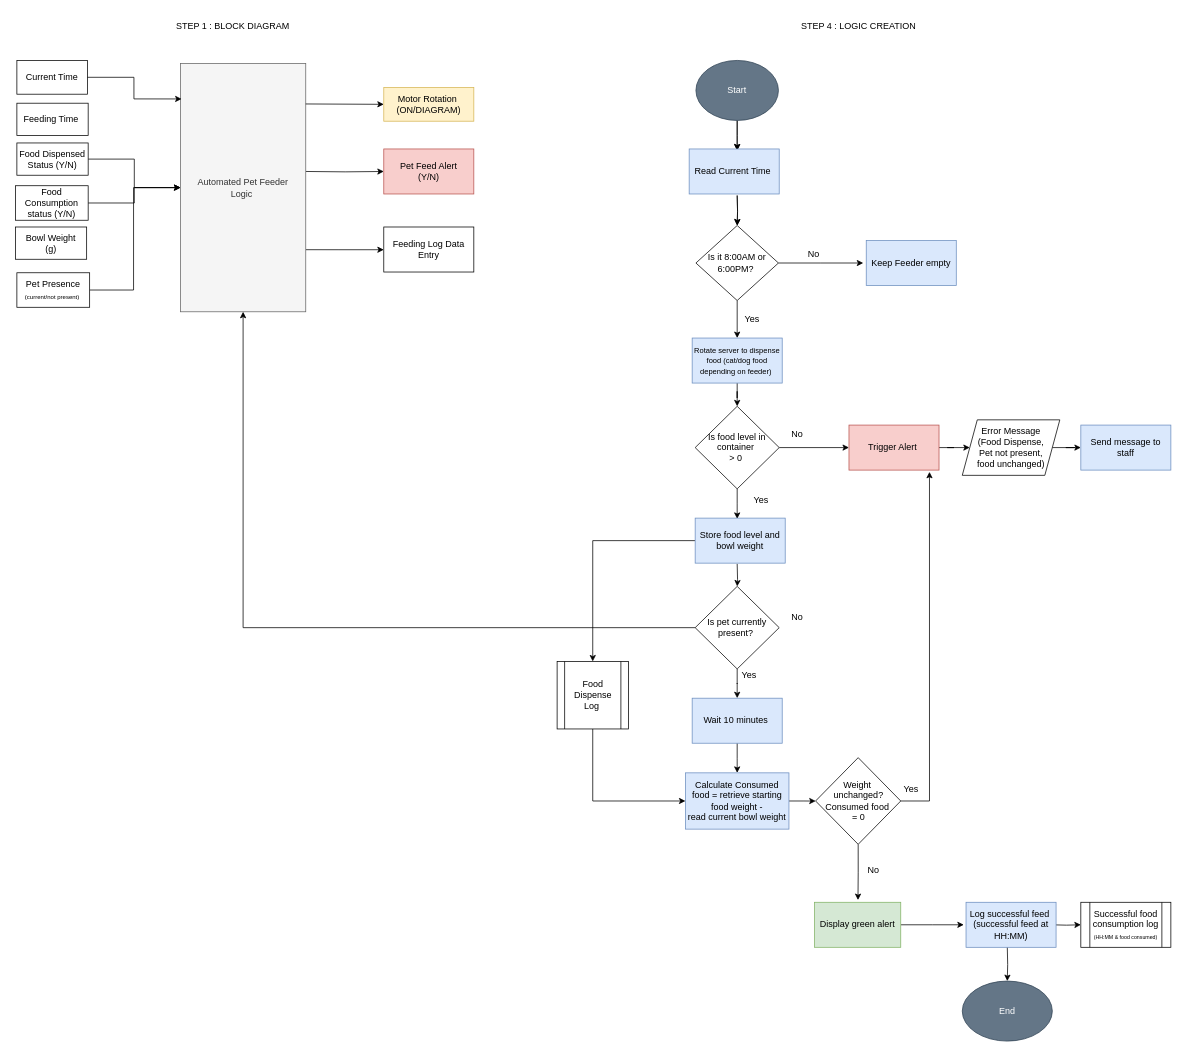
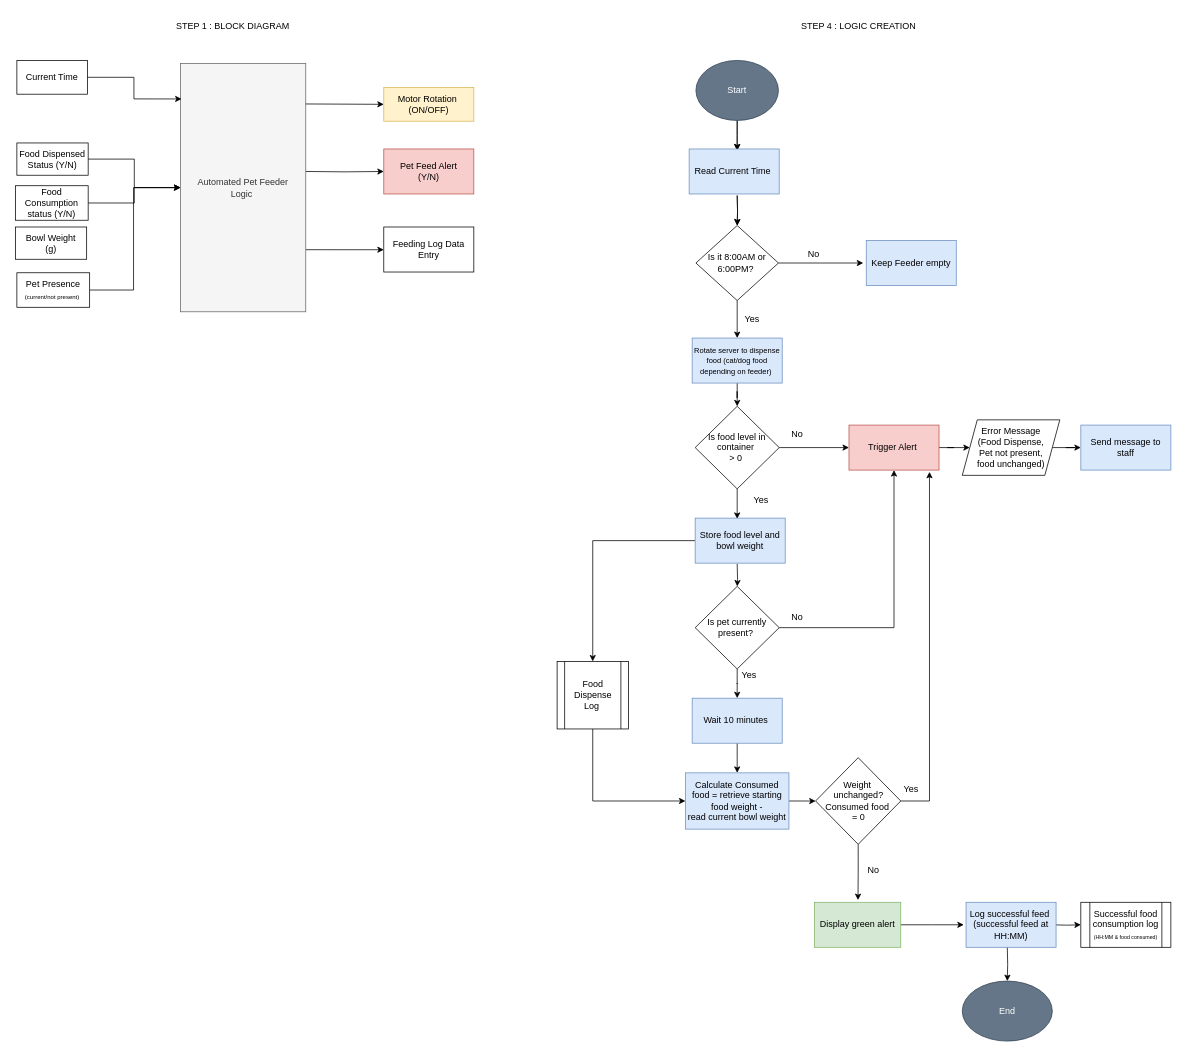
  <mxCell id="0" />
  <mxCell id="1" parent="0" />
  <mxCell id="2" value="STEP 1 : BLOCK DIAGRAM" style="text;html=1;align=center;verticalAlign=middle;whiteSpace=wrap;rounded=0;" vertex="1" parent="1"><mxGeometry x="200" y="20" width="220" height="30" as="geometry" /></mxCell>
  <mxCell id="3" style="edgeStyle=orthogonalEdgeStyle;rounded=0;orthogonalLoop=1;jettySize=auto;html=1;exitX=0.5;exitY=1;exitDx=0;exitDy=0;" edge="1" parent="1" source="5"><mxGeometry relative="1" as="geometry"><mxPoint x="982" y="200" as="targetPoint" /></mxGeometry></mxCell>
  <mxCell id="4" style="edgeStyle=orthogonalEdgeStyle;rounded=0;orthogonalLoop=1;jettySize=auto;html=1;exitX=0.5;exitY=1;exitDx=0;exitDy=0;entryX=0.5;entryY=0;entryDx=0;entryDy=0;" edge="1" parent="1" source="5"><mxGeometry relative="1" as="geometry"><mxPoint x="982" y="200" as="targetPoint" /></mxGeometry></mxCell>
  <mxCell id="5" value="Start" style="ellipse;whiteSpace=wrap;html=1;fillColor=#647687;strokeColor=#314354;fontColor=#ffffff;" vertex="1" parent="1"><mxGeometry x="927" y="80" width="110" height="80" as="geometry" /></mxCell>
  <mxCell id="6" value="" style="edgeStyle=orthogonalEdgeStyle;rounded=0;orthogonalLoop=1;jettySize=auto;html=1;exitX=0.5;exitY=1;exitDx=0;exitDy=0;" edge="1" parent="1" target="9"><mxGeometry relative="1" as="geometry"><mxPoint x="982" y="260" as="sourcePoint" /></mxGeometry></mxCell>
  <mxCell id="7" value="" style="edgeStyle=orthogonalEdgeStyle;rounded=0;orthogonalLoop=1;jettySize=auto;html=1;" edge="1" parent="1" source="9"><mxGeometry relative="1" as="geometry"><mxPoint x="1150" y="350" as="targetPoint" /></mxGeometry></mxCell>
  <mxCell id="8" value="" style="edgeStyle=orthogonalEdgeStyle;rounded=0;orthogonalLoop=1;jettySize=auto;html=1;" edge="1" parent="1" source="9" target="12"><mxGeometry relative="1" as="geometry" /></mxCell>
  <mxCell id="9" value="Is it 8:00AM or 6:00PM?&lt;span style=&quot;background-color: transparent; color: light-dark(rgb(0, 0, 0), rgb(255, 255, 255));&quot;&gt;&amp;nbsp;&lt;/span&gt;" style="rhombus;whiteSpace=wrap;html=1;rounded=0;" vertex="1" parent="1"><mxGeometry x="927" y="300" width="110" height="100" as="geometry" /></mxCell>
  <mxCell id="10" value="No&amp;nbsp;" style="text;html=1;align=center;verticalAlign=middle;whiteSpace=wrap;rounded=0;" vertex="1" parent="1"><mxGeometry x="1056" y="323" width="60" height="30" as="geometry" /></mxCell>
  <mxCell id="11" value="" style="edgeStyle=orthogonalEdgeStyle;rounded=0;orthogonalLoop=1;jettySize=auto;html=1;" edge="1" parent="1" source="12" target="15"><mxGeometry relative="1" as="geometry" /></mxCell>
  <mxCell id="12" value="&lt;font style=&quot;font-size: 10px;&quot;&gt;Rotate server to dispense food (cat/dog food depending on feeder)&amp;nbsp;&lt;/font&gt;" style="whiteSpace=wrap;html=1;rounded=0;fillColor=#dae8fc;strokeColor=#6c8ebf;" vertex="1" parent="1"><mxGeometry x="922" y="450" width="120" height="60" as="geometry" /></mxCell>
  <mxCell id="13" value="" style="edgeStyle=orthogonalEdgeStyle;rounded=0;orthogonalLoop=1;jettySize=auto;html=1;entryX=0;entryY=0.5;entryDx=0;entryDy=0;" edge="1" parent="1" source="15" target="18"><mxGeometry relative="1" as="geometry"><mxPoint x="1100" y="596" as="targetPoint" /></mxGeometry></mxCell>
  <mxCell id="14" style="edgeStyle=orthogonalEdgeStyle;rounded=0;orthogonalLoop=1;jettySize=auto;html=1;exitX=0.5;exitY=1;exitDx=0;exitDy=0;" edge="1" parent="1" source="15"><mxGeometry relative="1" as="geometry"><mxPoint x="982" y="691" as="targetPoint" /></mxGeometry></mxCell>
  <mxCell id="15" value="Is food level in container&amp;nbsp;&lt;div&gt;&amp;gt; 0&amp;nbsp;&lt;/div&gt;" style="rhombus;whiteSpace=wrap;html=1;rounded=0;" vertex="1" parent="1"><mxGeometry x="926" y="541" width="112" height="110" as="geometry" /></mxCell>
  <mxCell id="16" value="Yes" style="text;html=1;align=center;verticalAlign=middle;whiteSpace=wrap;rounded=0;" vertex="1" parent="1"><mxGeometry x="972" y="410" width="60" height="30" as="geometry" /></mxCell>
  <mxCell id="17" style="edgeStyle=orthogonalEdgeStyle;rounded=0;orthogonalLoop=1;jettySize=auto;html=1;exitX=1;exitY=0.5;exitDx=0;exitDy=0;entryX=0;entryY=0.5;entryDx=0;entryDy=0;" edge="1" parent="1" source="18" target="38"><mxGeometry relative="1" as="geometry" /></mxCell>
  <mxCell id="18" value="Trigger Alert&amp;nbsp;" style="whiteSpace=wrap;html=1;rounded=0;fillColor=#f8cecc;strokeColor=#b85450;" vertex="1" parent="1"><mxGeometry x="1131" y="566" width="120" height="60" as="geometry" /></mxCell>
  <mxCell id="19" value="No&amp;nbsp;" style="text;html=1;align=center;verticalAlign=middle;whiteSpace=wrap;rounded=0;" vertex="1" parent="1"><mxGeometry x="1034" y="563" width="60" height="30" as="geometry" /></mxCell>
  <mxCell id="20" value="" style="edgeStyle=orthogonalEdgeStyle;rounded=0;orthogonalLoop=1;jettySize=auto;html=1;" edge="1" parent="1" source="22" target="24"><mxGeometry relative="1" as="geometry" /></mxCell>
- <mxCell id="21" value="" style="edgeStyle=orthogonalEdgeStyle;rounded=0;orthogonalLoop=1;jettySize=auto;html=1;" edge="1" parent="1" source="22" target="54"><mxGeometry relative="1" as="geometry"><mxPoint x="1106" y="836" as="targetPoint" /></mxGeometry></mxCell>
+ <mxCell id="21" value="" style="edgeStyle=orthogonalEdgeStyle;rounded=0;orthogonalLoop=1;jettySize=auto;html=1;entryX=0.5;entryY=1;entryDx=0;entryDy=0;" edge="1" parent="1" source="22" target="18"><mxGeometry relative="1" as="geometry"><mxPoint x="1106" y="836" as="targetPoint" /></mxGeometry></mxCell>
  <mxCell id="22" value="Is pet currently present?&amp;nbsp;" style="rhombus;whiteSpace=wrap;html=1;rounded=0;" vertex="1" parent="1"><mxGeometry x="926" y="781" width="112" height="110" as="geometry" /></mxCell>
  <mxCell id="23" value="" style="edgeStyle=orthogonalEdgeStyle;rounded=0;orthogonalLoop=1;jettySize=auto;html=1;entryX=0.5;entryY=0;entryDx=0;entryDy=0;" edge="1" parent="1" source="24" target="34"><mxGeometry relative="1" as="geometry"><mxPoint x="977.556" y="1049.061" as="targetPoint" /></mxGeometry></mxCell>
  <mxCell id="24" value="Wait 10 minutes&amp;nbsp;" style="whiteSpace=wrap;html=1;rounded=0;fillColor=#dae8fc;strokeColor=#6c8ebf;" vertex="1" parent="1"><mxGeometry x="922" y="930" width="120" height="60" as="geometry" /></mxCell>
  <mxCell id="25" value="No&amp;nbsp;" style="text;html=1;align=center;verticalAlign=middle;whiteSpace=wrap;rounded=0;" vertex="1" parent="1"><mxGeometry x="1034" y="807" width="60" height="30" as="geometry" /></mxCell>
  <mxCell id="26" value="Yes" style="text;html=1;align=center;verticalAlign=middle;whiteSpace=wrap;rounded=0;" vertex="1" parent="1"><mxGeometry x="968" y="884" width="60" height="30" as="geometry" /></mxCell>
  <mxCell id="27" style="edgeStyle=orthogonalEdgeStyle;rounded=0;orthogonalLoop=1;jettySize=auto;html=1;exitX=0.5;exitY=1;exitDx=0;exitDy=0;" edge="1" parent="1" target="9"><mxGeometry relative="1" as="geometry"><mxPoint x="982" y="260" as="sourcePoint" /></mxGeometry></mxCell>
  <mxCell id="28" style="edgeStyle=orthogonalEdgeStyle;rounded=0;orthogonalLoop=1;jettySize=auto;html=1;exitX=0.5;exitY=1;exitDx=0;exitDy=0;" edge="1" parent="1" target="22"><mxGeometry relative="1" as="geometry"><mxPoint x="982" y="751" as="sourcePoint" /></mxGeometry></mxCell>
  <mxCell id="29" style="edgeStyle=orthogonalEdgeStyle;rounded=0;orthogonalLoop=1;jettySize=auto;html=1;exitX=0;exitY=0.5;exitDx=0;exitDy=0;entryX=0.5;entryY=0;entryDx=0;entryDy=0;" edge="1" parent="1" source="30" target="32"><mxGeometry relative="1" as="geometry"><mxPoint x="800" y="951.002" as="targetPoint" /></mxGeometry></mxCell>
  <mxCell id="30" value="Store food level and bowl weight" style="whiteSpace=wrap;html=1;rounded=0;fillColor=#dae8fc;strokeColor=#6c8ebf;" vertex="1" parent="1"><mxGeometry x="926" y="690" width="120" height="60" as="geometry" /></mxCell>
  <mxCell id="31" style="edgeStyle=orthogonalEdgeStyle;rounded=0;orthogonalLoop=1;jettySize=auto;html=1;exitX=0.5;exitY=1;exitDx=0;exitDy=0;entryX=0;entryY=0.5;entryDx=0;entryDy=0;" edge="1" parent="1" source="32" target="34"><mxGeometry relative="1" as="geometry" /></mxCell>
  <mxCell id="32" value="Food Dispense Log&amp;nbsp;" style="shape=process;whiteSpace=wrap;html=1;backgroundOutline=1;" vertex="1" parent="1"><mxGeometry x="742.002" y="881.002" width="95" height="90" as="geometry" /></mxCell>
  <mxCell id="33" value="" style="edgeStyle=orthogonalEdgeStyle;rounded=0;orthogonalLoop=1;jettySize=auto;html=1;" edge="1" parent="1" source="34" target="36"><mxGeometry relative="1" as="geometry" /></mxCell>
  <mxCell id="34" value="Calculate Consumed food = retrieve starting food weight -&lt;div&gt;read current bowl weight&lt;/div&gt;" style="whiteSpace=wrap;html=1;rounded=0;fillColor=#dae8fc;strokeColor=#6c8ebf;" vertex="1" parent="1"><mxGeometry x="913" y="1029.5" width="138" height="75" as="geometry" /></mxCell>
  <mxCell id="35" style="edgeStyle=orthogonalEdgeStyle;rounded=0;orthogonalLoop=1;jettySize=auto;html=1;exitX=0.5;exitY=1;exitDx=0;exitDy=0;" edge="1" parent="1" source="36"><mxGeometry relative="1" as="geometry"><mxPoint x="1143" y="1199" as="targetPoint" /></mxGeometry></mxCell>
  <mxCell id="36" value="&lt;div&gt;Weight&amp;nbsp;&lt;/div&gt;&lt;div&gt;unchanged?&lt;/div&gt;Consumed food&amp;nbsp;&lt;div&gt;= 0&lt;/div&gt;" style="rhombus;whiteSpace=wrap;html=1;rounded=0;" vertex="1" parent="1"><mxGeometry x="1086.5" y="1009.25" width="113.5" height="115.5" as="geometry" /></mxCell>
  <mxCell id="37" value="" style="edgeStyle=orthogonalEdgeStyle;rounded=0;orthogonalLoop=1;jettySize=auto;html=1;" edge="1" parent="1" source="38" target="39"><mxGeometry relative="1" as="geometry" /></mxCell>
  <mxCell id="38" value="&lt;div&gt;Error Message&lt;/div&gt;&lt;div&gt;(Food Dispense,&lt;/div&gt;&lt;div&gt;Pet not present,&lt;/div&gt;&lt;div&gt;food unchanged)&lt;/div&gt;" style="shape=parallelogram;perimeter=parallelogramPerimeter;whiteSpace=wrap;html=1;fixedSize=1;rounded=0;" vertex="1" parent="1"><mxGeometry x="1282" y="559" width="130" height="74" as="geometry" /></mxCell>
  <mxCell id="39" value="Send message to staff" style="whiteSpace=wrap;html=1;rounded=0;fillColor=#dae8fc;strokeColor=#6c8ebf;" vertex="1" parent="1"><mxGeometry x="1440" y="566" width="120" height="60" as="geometry" /></mxCell>
  <mxCell id="40" style="edgeStyle=orthogonalEdgeStyle;rounded=0;orthogonalLoop=1;jettySize=auto;html=1;exitX=1;exitY=0.5;exitDx=0;exitDy=0;entryX=0.894;entryY=1.039;entryDx=0;entryDy=0;entryPerimeter=0;" edge="1" parent="1" source="36" target="18"><mxGeometry relative="1" as="geometry" /></mxCell>
  <mxCell id="41" value="Yes" style="text;html=1;align=center;verticalAlign=middle;whiteSpace=wrap;rounded=0;" vertex="1" parent="1"><mxGeometry x="1184" y="1036" width="60" height="30" as="geometry" /></mxCell>
  <mxCell id="42" value="No" style="text;html=1;align=center;verticalAlign=middle;whiteSpace=wrap;rounded=0;" vertex="1" parent="1"><mxGeometry x="1134" y="1145" width="60" height="30" as="geometry" /></mxCell>
  <mxCell id="43" value="" style="edgeStyle=orthogonalEdgeStyle;rounded=0;orthogonalLoop=1;jettySize=auto;html=1;" edge="1" parent="1" source="44"><mxGeometry relative="1" as="geometry"><mxPoint x="1284" y="1232" as="targetPoint" /></mxGeometry></mxCell>
  <mxCell id="44" value="Display green alert" style="whiteSpace=wrap;html=1;rounded=0;fillColor=#d5e8d4;strokeColor=#82b366;" vertex="1" parent="1"><mxGeometry x="1085" y="1202" width="115" height="60" as="geometry" /></mxCell>
  <mxCell id="45" style="edgeStyle=orthogonalEdgeStyle;rounded=0;orthogonalLoop=1;jettySize=auto;html=1;exitX=0.5;exitY=1;exitDx=0;exitDy=0;" edge="1" parent="1" target="47"><mxGeometry relative="1" as="geometry"><mxPoint x="1342" y="1331.375" as="targetPoint" /><mxPoint x="1342" y="1262" as="sourcePoint" /></mxGeometry></mxCell>
  <mxCell id="46" style="edgeStyle=orthogonalEdgeStyle;rounded=0;orthogonalLoop=1;jettySize=auto;html=1;exitX=1;exitY=0.5;exitDx=0;exitDy=0;entryX=0;entryY=0.5;entryDx=0;entryDy=0;" edge="1" parent="1" target="66"><mxGeometry relative="1" as="geometry"><mxPoint x="1400" y="1232" as="sourcePoint" /></mxGeometry></mxCell>
  <mxCell id="47" value="End" style="ellipse;whiteSpace=wrap;html=1;fillColor=#647687;strokeColor=#314354;fontColor=#ffffff;" vertex="1" parent="1"><mxGeometry x="1282" y="1307.005" width="120" height="80" as="geometry" /></mxCell>
  <mxCell id="48" value="Yes" style="text;html=1;align=center;verticalAlign=middle;whiteSpace=wrap;rounded=0;" vertex="1" parent="1"><mxGeometry x="984" y="651" width="60" height="30" as="geometry" /></mxCell>
  <mxCell id="49" value="STEP 4 : LOGIC CREATION" style="text;html=1;align=center;verticalAlign=middle;whiteSpace=wrap;rounded=0;" vertex="1" parent="1"><mxGeometry x="1034" y="20" width="220" height="30" as="geometry" /></mxCell>
  <mxCell id="50" value="Current Time" style="rounded=0;whiteSpace=wrap;html=1;" vertex="1" parent="1"><mxGeometry x="22" y="80" width="94" height="45" as="geometry" /></mxCell>
- <mxCell id="51" value="Feeding Time&amp;nbsp;" style="rounded=0;whiteSpace=wrap;html=1;" vertex="1" parent="1"><mxGeometry x="22" y="137" width="95" height="43" as="geometry" /></mxCell>
  <mxCell id="52" value="" style="edgeStyle=orthogonalEdgeStyle;rounded=0;orthogonalLoop=1;jettySize=auto;html=1;" edge="1" parent="1" target="63"><mxGeometry relative="1" as="geometry"><mxPoint x="407" y="228" as="sourcePoint" /></mxGeometry></mxCell>
  <mxCell id="53" style="edgeStyle=orthogonalEdgeStyle;rounded=0;orthogonalLoop=1;jettySize=auto;html=1;exitX=1;exitY=0.75;exitDx=0;exitDy=0;" edge="1" parent="1" source="54" target="64"><mxGeometry relative="1" as="geometry"><mxPoint x="510" y="332" as="targetPoint" /><Array as="points"><mxPoint x="450" y="332" /><mxPoint x="450" y="332" /></Array></mxGeometry></mxCell>
  <mxCell id="54" value="Automated Pet Feeder&lt;div&gt;Logic&amp;nbsp;&lt;/div&gt;" style="rounded=0;whiteSpace=wrap;html=1;fillColor=#f5f5f5;fontColor=#333333;strokeColor=#666666;" vertex="1" parent="1"><mxGeometry x="240" y="84" width="167" height="331" as="geometry" /></mxCell>
  <mxCell id="55" value="Bowl Weight&lt;div&gt;(g)&lt;/div&gt;" style="rounded=0;whiteSpace=wrap;html=1;" vertex="1" parent="1"><mxGeometry x="20" y="302" width="95" height="43" as="geometry" /></mxCell>
  <mxCell id="56" style="edgeStyle=orthogonalEdgeStyle;rounded=0;orthogonalLoop=1;jettySize=auto;html=1;exitX=1;exitY=0.5;exitDx=0;exitDy=0;entryX=0;entryY=0.5;entryDx=0;entryDy=0;" edge="1" parent="1" source="57" target="54"><mxGeometry relative="1" as="geometry" /></mxCell>
  <mxCell id="57" value="Food Dispensed Status (Y/N)" style="rounded=0;whiteSpace=wrap;html=1;" vertex="1" parent="1"><mxGeometry x="22" y="190" width="95" height="43" as="geometry" /></mxCell>
  <mxCell id="58" style="edgeStyle=orthogonalEdgeStyle;rounded=0;orthogonalLoop=1;jettySize=auto;html=1;exitX=1;exitY=0.5;exitDx=0;exitDy=0;entryX=0;entryY=0.5;entryDx=0;entryDy=0;" edge="1" parent="1" source="59" target="54"><mxGeometry relative="1" as="geometry"><Array as="points"><mxPoint x="178.5" y="270" /><mxPoint x="178.5" y="250" /></Array></mxGeometry></mxCell>
  <mxCell id="59" value="Food Consumption status (Y/N)" style="rounded=0;whiteSpace=wrap;html=1;" vertex="1" parent="1"><mxGeometry x="20" y="247" width="97" height="46" as="geometry" /></mxCell>
  <mxCell id="60" style="edgeStyle=orthogonalEdgeStyle;rounded=0;orthogonalLoop=1;jettySize=auto;html=1;exitX=1;exitY=0.5;exitDx=0;exitDy=0;entryX=0;entryY=0.5;entryDx=0;entryDy=0;" edge="1" parent="1" source="61" target="54"><mxGeometry relative="1" as="geometry"><Array as="points"><mxPoint x="177.5" y="386" /><mxPoint x="177.5" y="250" /></Array></mxGeometry></mxCell>
  <mxCell id="61" value="Pet Presence&lt;div&gt;&lt;font style=&quot;font-size: 8px;&quot;&gt;(current/not present)&amp;nbsp;&lt;/font&gt;&lt;/div&gt;" style="rounded=0;whiteSpace=wrap;html=1;" vertex="1" parent="1"><mxGeometry x="22" y="363" width="97" height="46" as="geometry" /></mxCell>
  <mxCell id="62" style="edgeStyle=orthogonalEdgeStyle;rounded=0;orthogonalLoop=1;jettySize=auto;html=1;exitX=1;exitY=0.5;exitDx=0;exitDy=0;entryX=0.009;entryY=0.143;entryDx=0;entryDy=0;entryPerimeter=0;" edge="1" parent="1" source="50" target="54"><mxGeometry relative="1" as="geometry" /></mxCell>
  <mxCell id="63" value="Pet Feed Alert&lt;div&gt;(Y/N)&lt;/div&gt;" style="whiteSpace=wrap;html=1;rounded=0;fillColor=#f8cecc;strokeColor=#b85450;" vertex="1" parent="1"><mxGeometry x="511" y="198" width="120" height="60" as="geometry" /></mxCell>
  <mxCell id="64" value="Feeding Log Data Entry" style="rounded=0;whiteSpace=wrap;html=1;" vertex="1" parent="1"><mxGeometry x="511" y="302" width="120" height="60" as="geometry" /></mxCell>
  <mxCell id="65" value="Keep Feeder empty" style="whiteSpace=wrap;html=1;rounded=0;fillColor=#dae8fc;strokeColor=#6c8ebf;" vertex="1" parent="1"><mxGeometry x="1154" y="320" width="120" height="60" as="geometry" /></mxCell>
  <mxCell id="66" value="Successful food consumption log&lt;div&gt;&lt;font style=&quot;font-size: 7px;&quot;&gt;(HH:MM &amp;amp; food consumed)&lt;/font&gt;&lt;/div&gt;" style="shape=process;whiteSpace=wrap;html=1;backgroundOutline=1;" vertex="1" parent="1"><mxGeometry x="1440" y="1202" width="120" height="60" as="geometry" /></mxCell>
- <mxCell id="67" value="Motor Rotation&amp;nbsp;&lt;div&gt;(ON/DIAGRAM)&lt;/div&gt;" style="rounded=0;whiteSpace=wrap;html=1;fillColor=#fff2cc;strokeColor=#d6b656;" vertex="1" parent="1"><mxGeometry x="511" y="116" width="120" height="45" as="geometry" /></mxCell>
+ <mxCell id="67" value="Motor Rotation&amp;nbsp;&lt;div&gt;(ON/OFF)&lt;/div&gt;" style="rounded=0;whiteSpace=wrap;html=1;fillColor=#fff2cc;strokeColor=#d6b656;" vertex="1" parent="1"><mxGeometry x="511" y="116" width="120" height="45" as="geometry" /></mxCell>
  <mxCell id="68" style="edgeStyle=orthogonalEdgeStyle;rounded=0;orthogonalLoop=1;jettySize=auto;html=1;exitX=0;exitY=0.5;exitDx=0;exitDy=0;endArrow=none;endFill=0;startArrow=classic;startFill=1;entryX=1.007;entryY=0.133;entryDx=0;entryDy=0;entryPerimeter=0;" edge="1" parent="1" source="67"><mxGeometry relative="1" as="geometry"><mxPoint x="406.999" y="138.023" as="targetPoint" /></mxGeometry></mxCell>
  <mxCell id="69" value="Read Current Time&amp;nbsp;" style="whiteSpace=wrap;html=1;rounded=0;fillColor=#dae8fc;strokeColor=#6c8ebf;" vertex="1" parent="1"><mxGeometry x="918" y="198" width="120" height="60" as="geometry" /></mxCell>
  <mxCell id="70" value="Log successful feed&amp;nbsp;&lt;div&gt;(successful feed at HH:MM)&lt;/div&gt;" style="rounded=0;whiteSpace=wrap;html=1;fillColor=#dae8fc;strokeColor=#6c8ebf;" vertex="1" parent="1"><mxGeometry x="1287" y="1202" width="120" height="60" as="geometry" /></mxCell>
